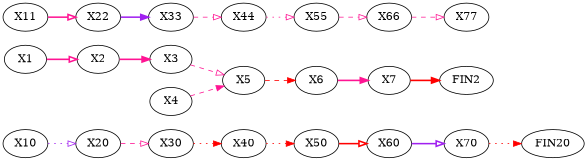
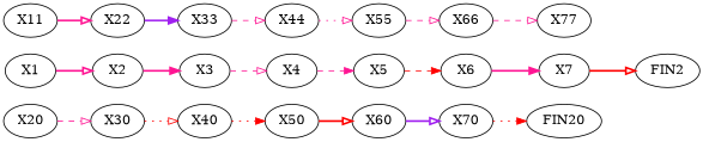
  digraph {
    labelloc=t
    rank=same
    rankdir=LR
    edge [arrowhead=onormal color=deeppink style=bold weight=1000]
-   X10
    X20
    X30
    X40
    X50
    X60
    X70
    FIN20
    X1
    X2
    X3
    X4
    X5
    X6
    X7
    FIN2
    X11
    X22
    X33
    X44
    X55
    X66
    X77
-   X10 -> X20 [color=purple style=dotted]
    X20 -> X30 [style=dashed]
-   X30 -> X40 [arrowhead=normal color=red style=dotted]
+   X30 -> X40 [color=red style=dotted]
    X40 -> X50 [arrowhead=normal color=red style=dotted]
    X50 -> X60 [color=red]
    X60 -> X70 [color=purple]
    X70 -> FIN20 [arrowhead=normal color=red style=dotted]
    X1 -> X2
    X2 -> X3 [arrowhead=normal]
-   X3 -> X5 [style=dashed]
+   X3 -> X4 [style=dashed]
    X4 -> X5 [arrowhead=normal style=dashed]
    X5 -> X6 [arrowhead=normal color=red style=dashed]
    X6 -> X7 [arrowhead=normal]
-   X7 -> FIN2 [arrowhead=normal color=red]
+   X7 -> FIN2 [color=red]
    X11 -> X22
    X22 -> X33 [arrowhead=normal color=purple]
    X33 -> X44 [style=dashed]
    X44 -> X55 [style=dotted]
    X55 -> X66 [style=dashed]
    X66 -> X77 [style=dashed]
  }
